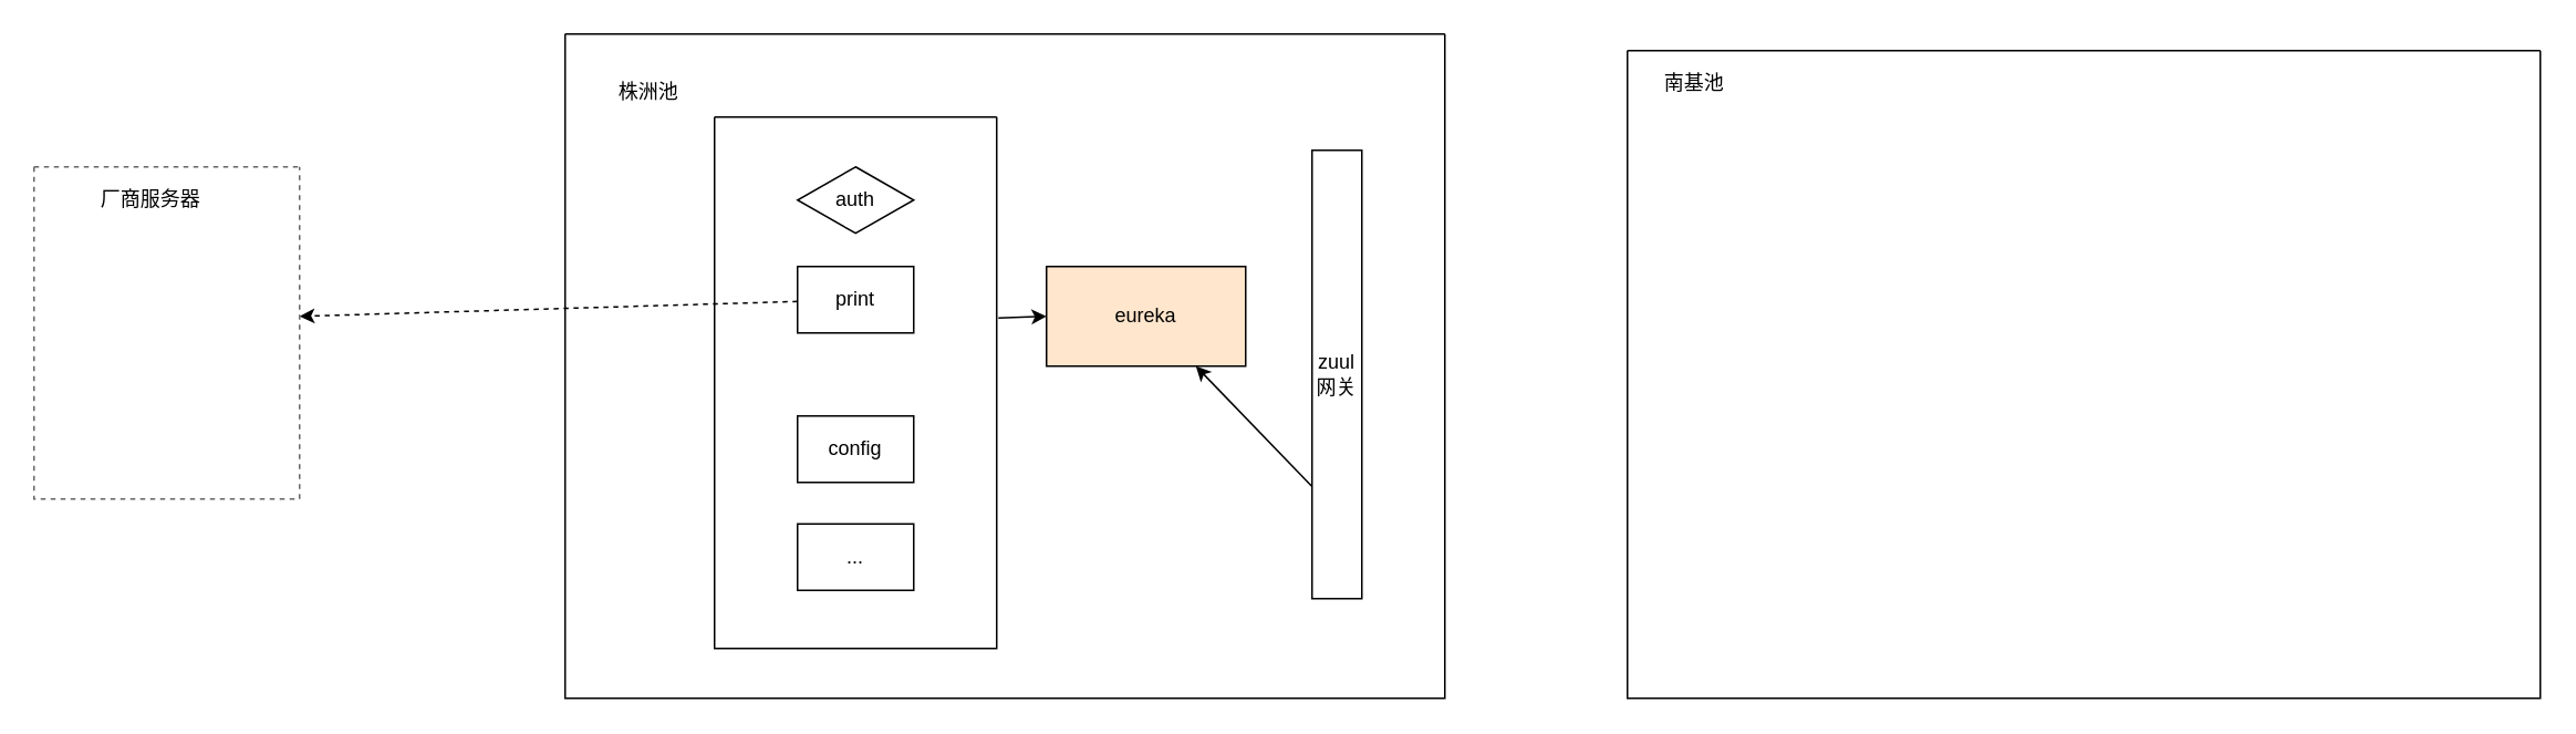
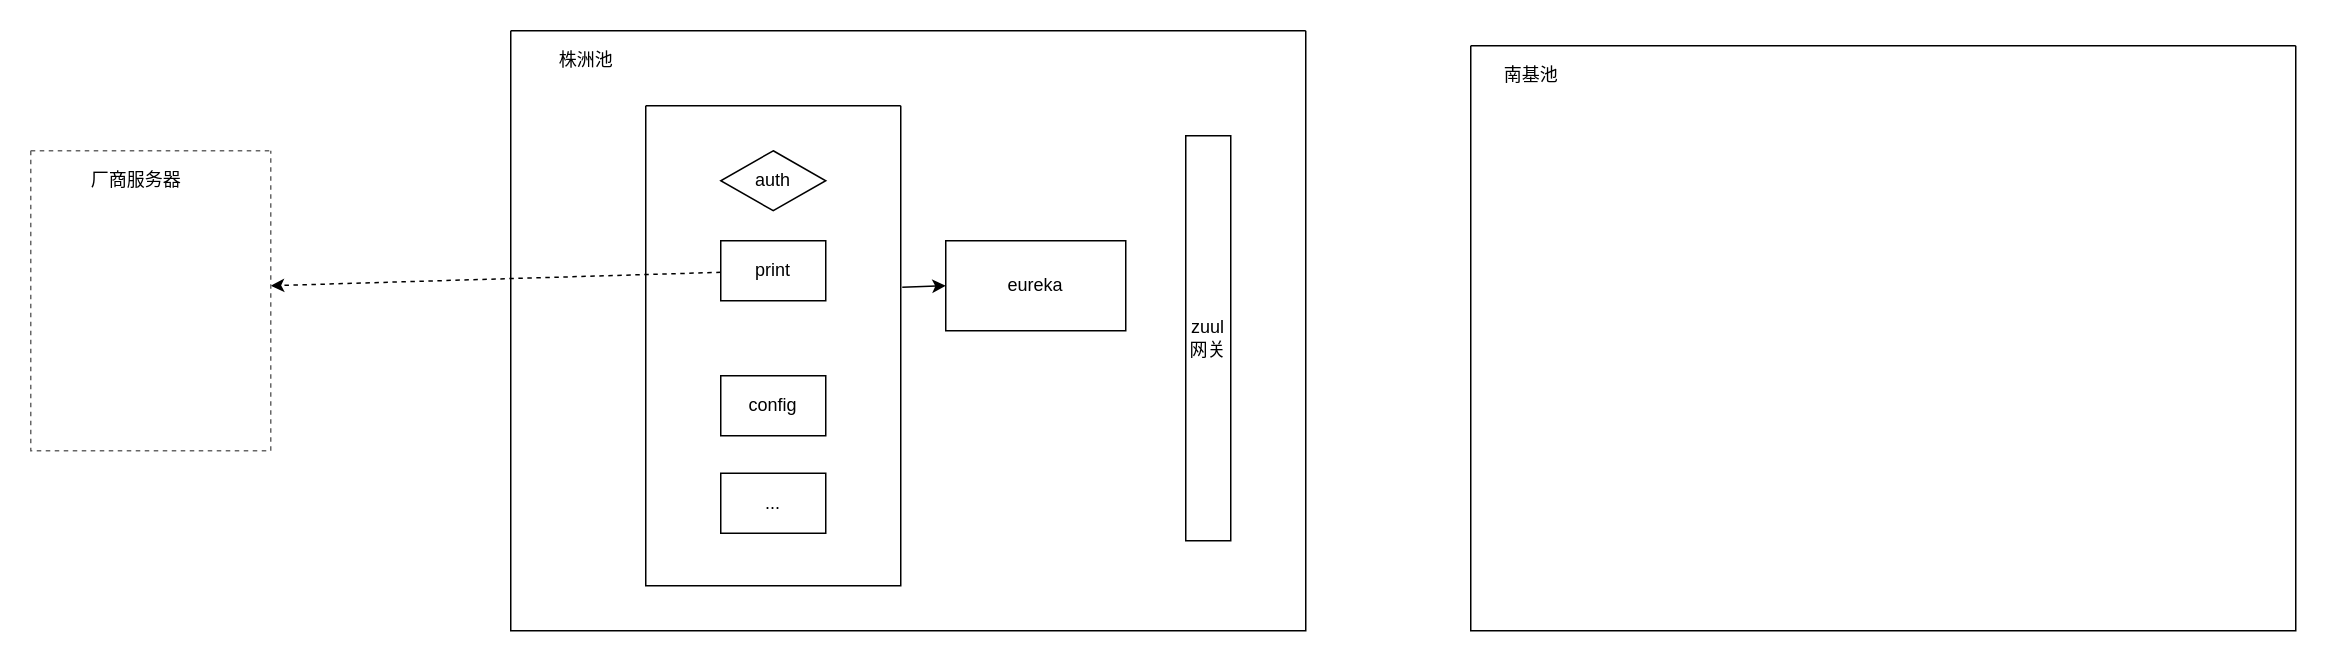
  <mxCell id="0" />
  <mxCell id="1" parent="0" />
  <mxCell id="2" value="" style="swimlane;startSize=0;" vertex="1" parent="1"><mxGeometry x="340" y="20" width="530" height="400" as="geometry" /></mxCell>
- <mxCell id="3" value="eureka" style="rounded=0;whiteSpace=wrap;html=1;fillColor=#ffe6cc;" vertex="1" parent="2"><mxGeometry x="290" y="140" width="120" height="60" as="geometry" /></mxCell>
- <mxCell id="4" style="rounded=0;orthogonalLoop=1;jettySize=auto;html=1;exitX=0;exitY=0.75;exitDx=0;exitDy=0;entryX=0.75;entryY=1;entryDx=0;entryDy=0;" edge="1" parent="2" source="5" target="3"><mxGeometry relative="1" as="geometry" /></mxCell>
+ <mxCell id="3" value="eureka" style="rounded=0;whiteSpace=wrap;html=1;" vertex="1" parent="2"><mxGeometry x="290" y="140" width="120" height="60" as="geometry" /></mxCell>
  <mxCell id="5" value="zuul网关" style="rounded=0;whiteSpace=wrap;html=1;" vertex="1" parent="2"><mxGeometry x="450" y="70" width="30" height="270" as="geometry" /></mxCell>
  <mxCell id="6" style="edgeStyle=none;rounded=0;orthogonalLoop=1;jettySize=auto;html=1;exitX=1.006;exitY=0.378;exitDx=0;exitDy=0;entryX=0;entryY=0.5;entryDx=0;entryDy=0;exitPerimeter=0;" edge="1" parent="2" source="11" target="3"><mxGeometry relative="1" as="geometry" /></mxCell>
  <mxCell id="7" value="auth" style="rhombus;whiteSpace=wrap;html=1;" vertex="1" parent="2"><mxGeometry x="140" y="80" width="70" height="40" as="geometry" /></mxCell>
  <mxCell id="8" value="print" style="rounded=0;whiteSpace=wrap;html=1;" vertex="1" parent="2"><mxGeometry x="140" y="140" width="70" height="40" as="geometry" /></mxCell>
  <mxCell id="9" value="config" style="rounded=0;whiteSpace=wrap;html=1;" vertex="1" parent="2"><mxGeometry x="140" y="230" width="70" height="40" as="geometry" /></mxCell>
  <mxCell id="10" value="..." style="rounded=0;whiteSpace=wrap;html=1;" vertex="1" parent="2"><mxGeometry x="140" y="295" width="70" height="40" as="geometry" /></mxCell>
  <mxCell id="11" value="" style="swimlane;startSize=0;" vertex="1" parent="2"><mxGeometry x="90" y="50" width="170" height="320" as="geometry" /></mxCell>
  <mxCell id="12" value="" style="swimlane;startSize=0;" vertex="1" parent="1"><mxGeometry x="980" y="30" width="550" height="390" as="geometry" /></mxCell>
- <mxCell id="13" value="株洲池" style="text;html=1;align=center;verticalAlign=middle;resizable=0;points=[];autosize=1;strokeColor=none;fillColor=none;" vertex="1" parent="1"><mxGeometry x="360" y="40" width="60" height="30" as="geometry" /></mxCell>
+ <mxCell id="13" value="株洲池" style="text;html=1;align=center;verticalAlign=middle;resizable=0;points=[];autosize=1;strokeColor=none;fillColor=none;" vertex="1" parent="1"><mxGeometry y="25" width="60" height="30" as="geometry" x="360" /></mxCell>
  <mxCell id="14" value="南基池" style="text;html=1;align=center;verticalAlign=middle;resizable=0;points=[];autosize=1;strokeColor=none;fillColor=none;" vertex="1" parent="1"><mxGeometry x="990" y="35" width="60" height="30" as="geometry" /></mxCell>
  <mxCell id="15" style="edgeStyle=none;rounded=0;orthogonalLoop=1;jettySize=auto;html=1;dashed=1;" edge="1" parent="1" source="8"><mxGeometry relative="1" as="geometry"><mxPoint x="180" y="190" as="targetPoint" /></mxGeometry></mxCell>
  <mxCell id="16" value="" style="swimlane;startSize=0;dashed=1;fillColor=#f5f5f5;fontColor=#333333;strokeColor=#666666;gradientColor=none;" vertex="1" parent="1"><mxGeometry x="20" y="100" width="160" height="200" as="geometry" /></mxCell>
  <mxCell id="17" value="厂商服务器" style="text;html=1;align=center;verticalAlign=middle;resizable=0;points=[];autosize=1;strokeColor=none;fillColor=none;" vertex="1" parent="16"><mxGeometry x="30" y="5" width="80" height="30" as="geometry" /></mxCell>
